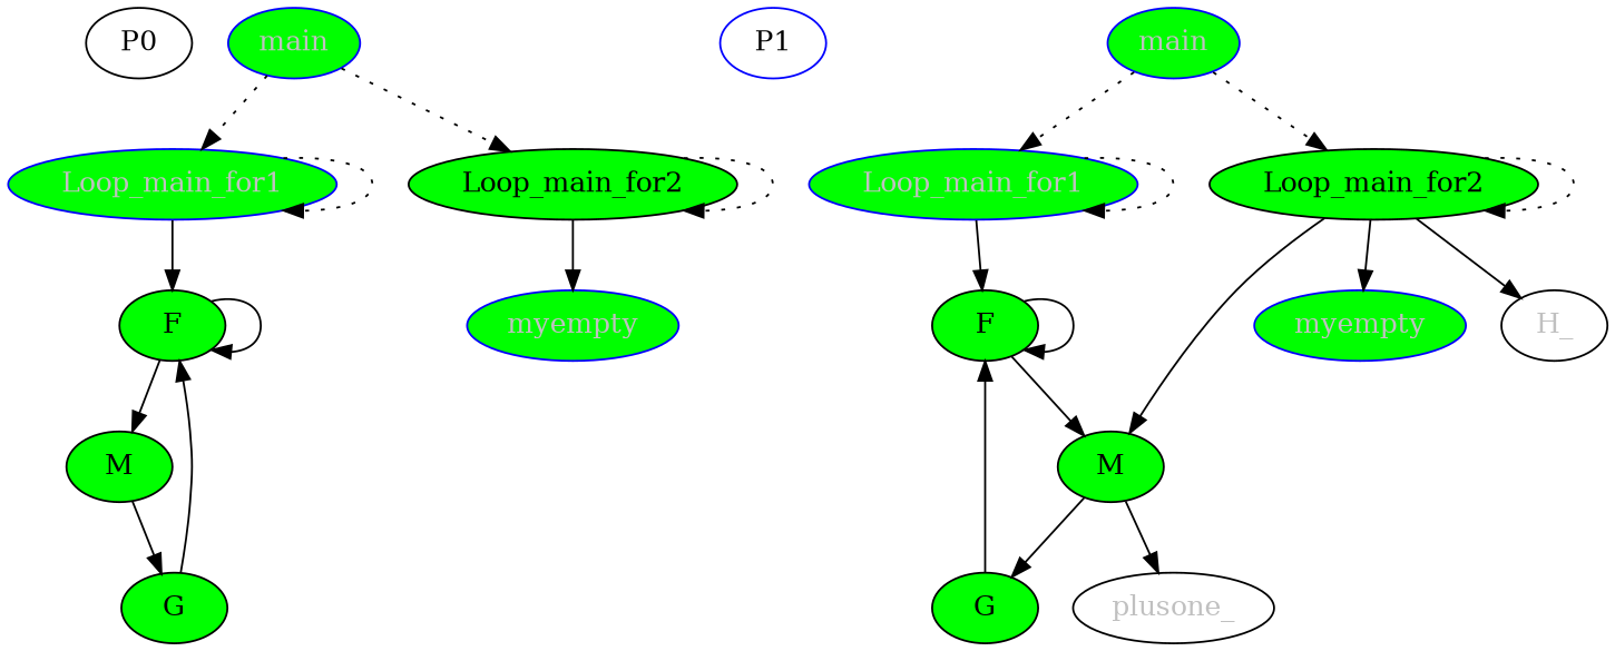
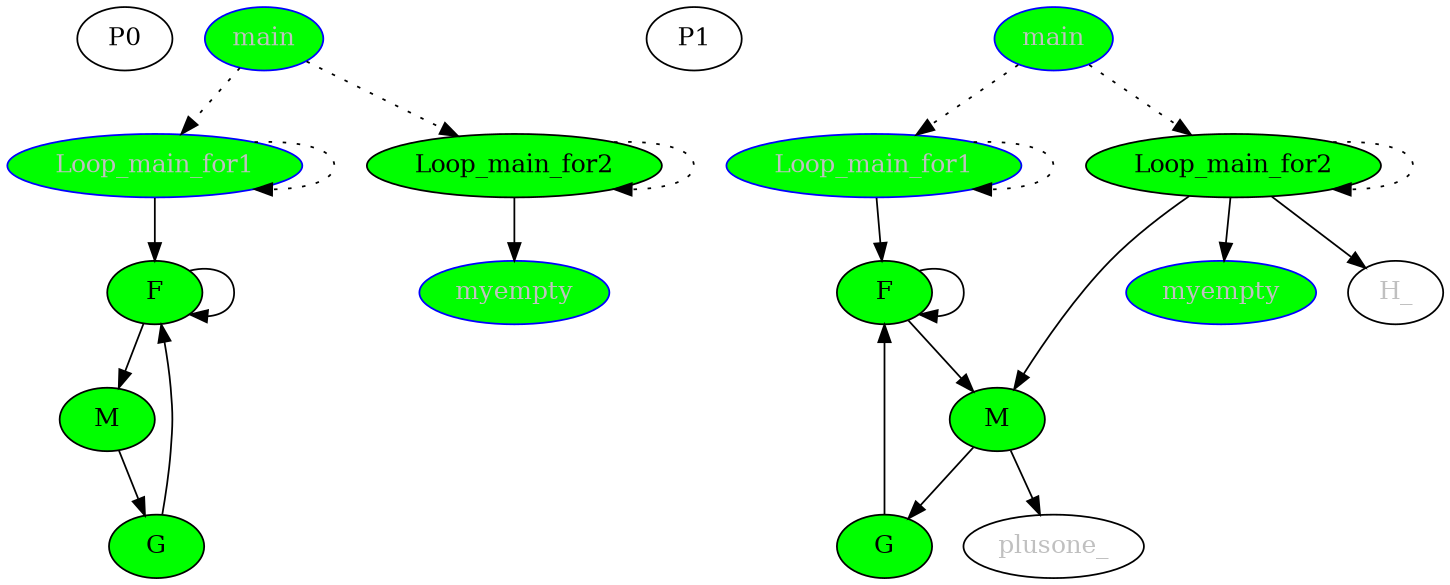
  digraph {
    node [color=black fillcolor=green fontcolor=black shape=ellipse style=filled]
    n1 [label=P0 fillcolor="" fontcolor="" shape="" style=""]
    n2 [label=F]
    n3 [label=M]
    n4 [color=blue fontcolor=grey label=myempty]
    n5 [color=blue fontcolor=grey label=Loop_main_for1]
    n6 [label=G]
    n7 [label=Loop_main_for2]
    n8 [color=blue fontcolor=grey label=main]
-   n9 [color=blue label=P1 fillcolor="" fontcolor="" shape="" style=""]
+   n9 [label=P1 fillcolor="" fontcolor="" shape="" style=""]
    n10 [label=F]
    n11 [label=M]
    n12 [color=blue fontcolor=grey label=myempty]
    n13 [color=blue fontcolor=grey label=Loop_main_for1]
    n14 [label=G]
    n15 [label=Loop_main_for2]
    n16 [fillcolor=white fontcolor=grey label=H_]
    n17 [color=blue fontcolor=grey label=main]
    n18 [fillcolor=white fontcolor=grey label=plusone_]
    subgraph sub_1 {
      n1
      n2
      n3
      n4
      n5
      n6
      n7
      n8
    }
    subgraph sub_2 {
      n9
      n10
      n11
      n12
      n13
      n14
      n15
      n16
      n17
      n18
    }
    n2 -> n2
    n2 -> n3
    n3 -> n6
    n5 -> n2
    n5 -> n5 [style=dotted]
    n6 -> n2
    n7 -> n4
    n7 -> n7 [style=dotted]
    n8 -> n5 [style=dotted]
    n8 -> n7 [style=dotted]
    n10 -> n10
    n10 -> n11
    n11 -> n14
    n11 -> n18
    n13 -> n10
    n13 -> n13 [style=dotted]
    n14 -> n10
    n15 -> n11
    n15 -> n12
    n15 -> n15 [style=dotted]
    n15 -> n16
    n17 -> n13 [style=dotted]
    n17 -> n15 [style=dotted]
  }
